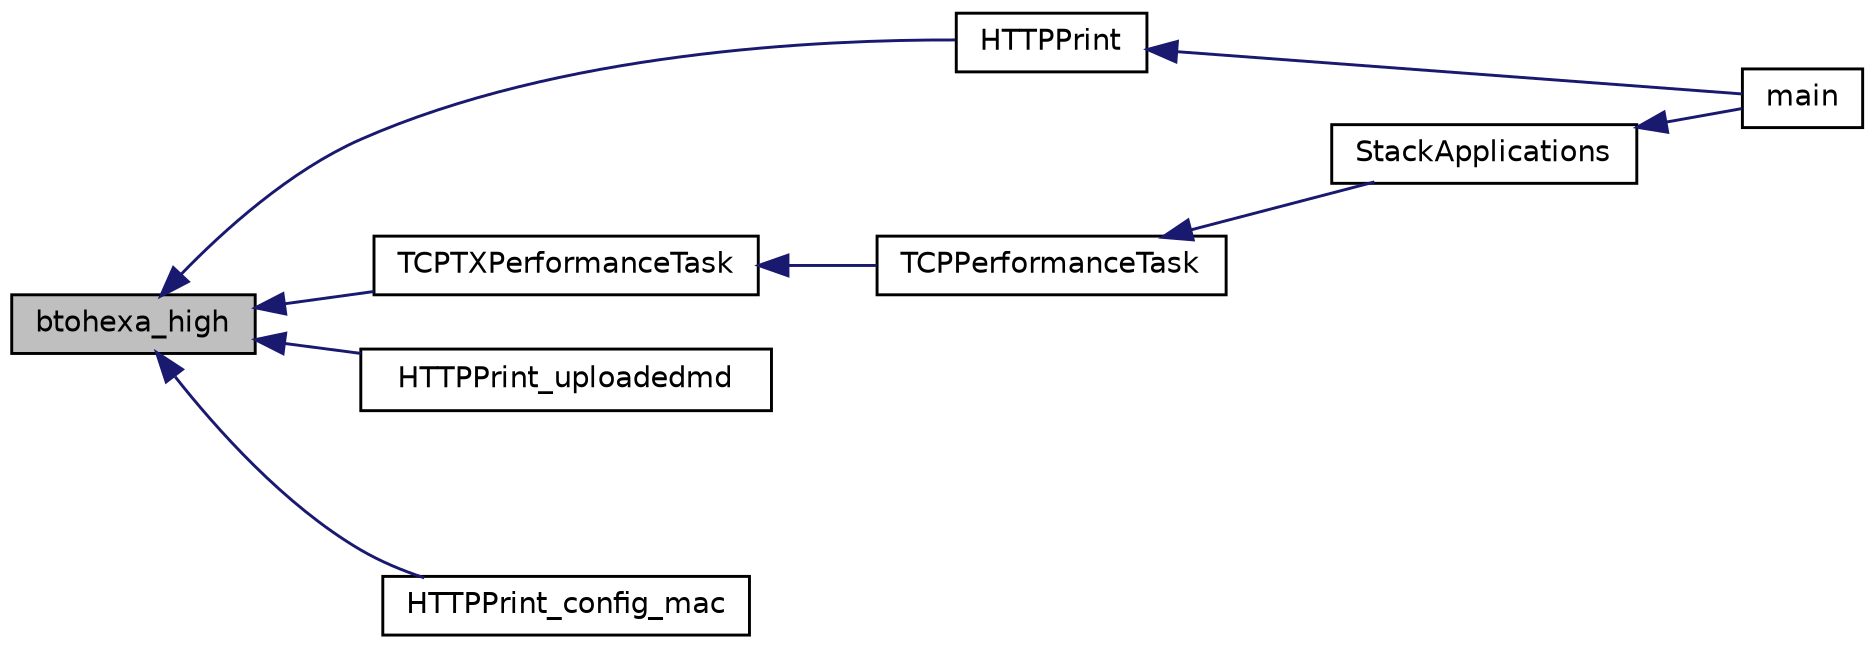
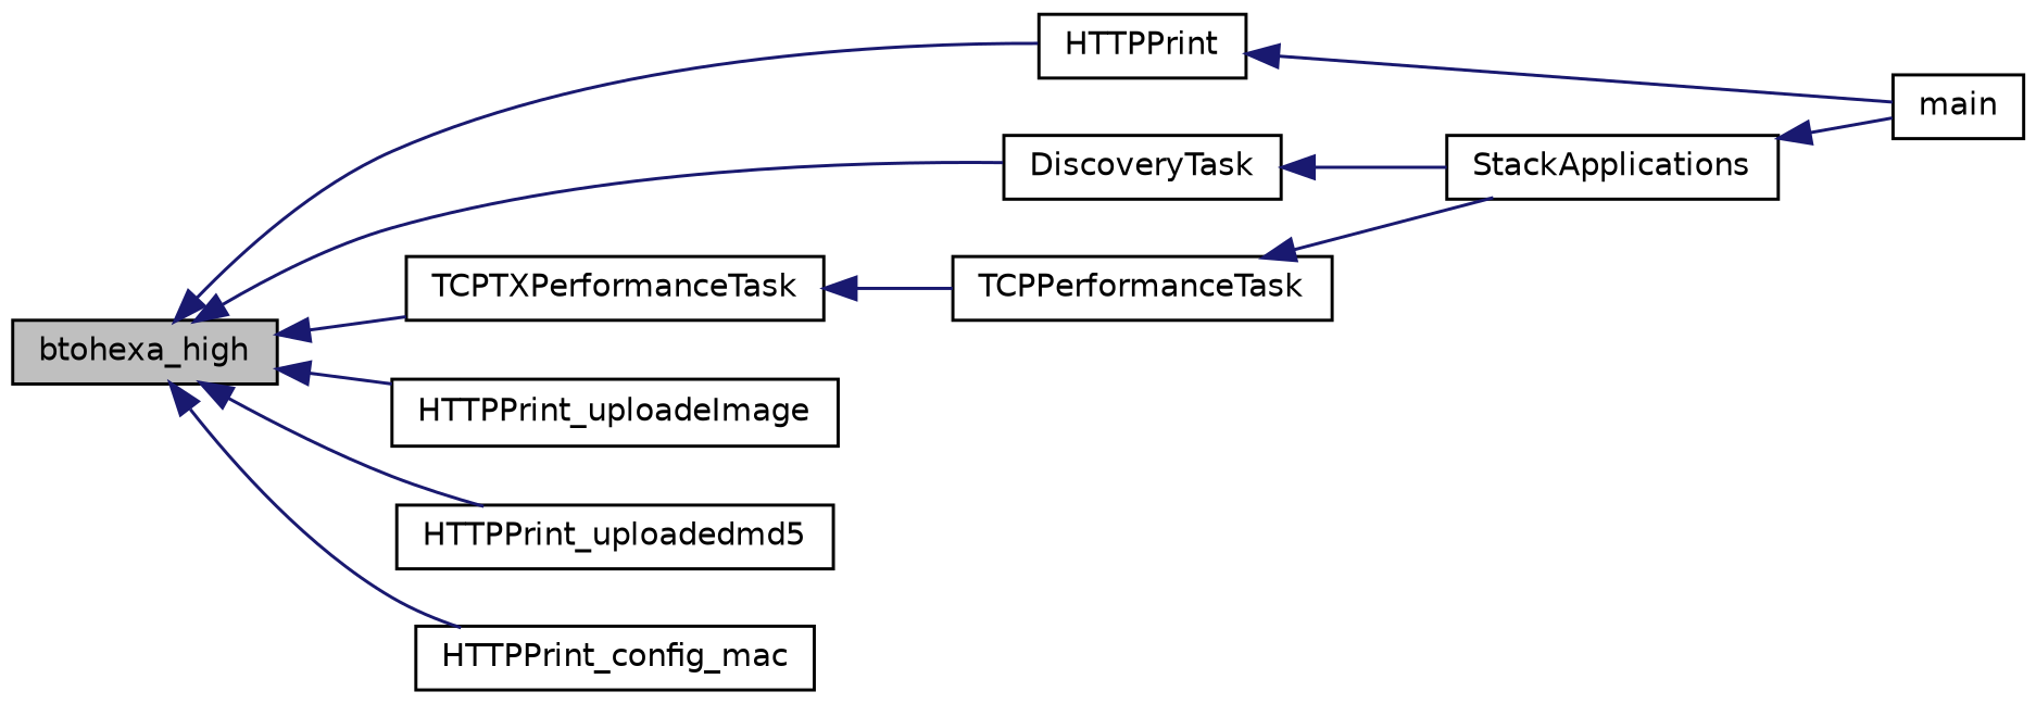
  digraph {
    rankdir=LR
    node [color=black fillcolor=white fontname=Helvetica fontsize=10 shape=record style=filled]
    edge [color=midnightblue dir=back fontname=Helvetica fontsize=10 labelfontname=Helvetica labelfontsize=10 style=solid]
    n1 [fillcolor=grey75 fontcolor=black height=0.2 label=btohexa_high width=0.4]
    n2 [height=0.2 label=HTTPPrint width=0.4]
+   n3 [height=0.2 label=DiscoveryTask width=0.4]
    n4 [height=0.2 label=TCPTXPerformanceTask width=0.4]
-   n5 [height=0.2 label=HTTPPrint_uploadedmd width=0.4]
+   n5 [height=0.2 label=HTTPPrint_uploadeImage width=0.4]
+   n6 [height=0.2 label=HTTPPrint_uploadedmd5 width=0.4]
    n7 [height=0.2 label=HTTPPrint_config_mac width=0.4]
    n8 [height=0.2 label=main width=0.4]
    n9 [height=0.2 label=StackApplications width=0.4]
    n10 [height=0.2 label=TCPPerformanceTask width=0.4]
    n1 -> n2
+   n1 -> n3
    n1 -> n4
    n1 -> n5
+   n1 -> n6
    n1 -> n7
    n2 -> n8
+   n3 -> n9
    n4 -> n10
    n9 -> n8
    n10 -> n9
  }
